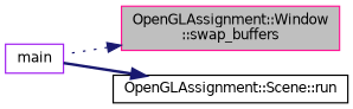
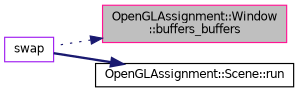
  digraph {
    rankdir=RL
    node [fillcolor=white fontname=Helvetica fontsize=10 shape=record style=filled]
    edge [color=midnightblue dir=back fontname=Helvetica fontsize=10 labelfontname=Helvetica labelfontsize=10]
-   n1 [color=deeppink fillcolor=grey75 fontcolor=black height=0.2 label="OpenGLAssignment::Window\l::swap_buffers" width=0.4]
-   n2 [color=purple height=0.2 label=main width=0.4]
+   n1 [color=deeppink fillcolor=grey75 fontcolor=black height=0.2 label="OpenGLAssignment::Window\l::buffers_buffers" width=0.4]
+   n2 [color=purple height=0.2 label=swap width=0.4]
    n3 [color=black height=0.2 label="OpenGLAssignment::Scene::run" width=0.4]
    n1 -> n2 [style=dotted]
    n3 -> n2 [style=bold]
  }
